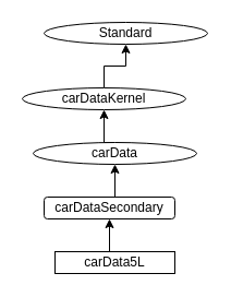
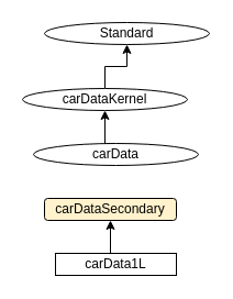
  <mxCell id="0" />
  <mxCell id="1" parent="0" />
  <mxCell id="2" value="Standard" style="ellipse;whiteSpace=wrap;html=1;" vertex="1" parent="1"><mxGeometry x="40" y="20" width="150" height="20" as="geometry" /></mxCell>
  <mxCell id="3" style="edgeStyle=orthogonalEdgeStyle;rounded=0;orthogonalLoop=1;jettySize=auto;html=1;exitX=0.5;exitY=0;exitDx=0;exitDy=0;entryX=0.5;entryY=1;entryDx=0;entryDy=0;" edge="1" parent="1" source="4" target="2"><mxGeometry relative="1" as="geometry" /></mxCell>
  <mxCell id="4" value="carDataKernel" style="ellipse;whiteSpace=wrap;html=1;" vertex="1" parent="1"><mxGeometry x="20" y="80" width="150" height="20" as="geometry" /></mxCell>
  <mxCell id="5" style="edgeStyle=orthogonalEdgeStyle;rounded=0;orthogonalLoop=1;jettySize=auto;html=1;exitX=0.5;exitY=0;exitDx=0;exitDy=0;entryX=0.5;entryY=1;entryDx=0;entryDy=0;" edge="1" parent="1" source="6" target="4"><mxGeometry relative="1" as="geometry" /></mxCell>
  <mxCell id="6" value="carData" style="ellipse;whiteSpace=wrap;html=1;" vertex="1" parent="1"><mxGeometry x="30" y="130" width="150" height="20" as="geometry" /></mxCell>
- <mxCell id="7" style="edgeStyle=orthogonalEdgeStyle;rounded=0;orthogonalLoop=1;jettySize=auto;html=1;exitX=0.5;exitY=0;exitDx=0;exitDy=0;entryX=0.5;entryY=1;entryDx=0;entryDy=0;" edge="1" parent="1" source="8" target="6"><mxGeometry relative="1" as="geometry" /></mxCell>
- <mxCell id="8" value="carDataSecondary" style="rounded=1;whiteSpace=wrap;html=1;" vertex="1" parent="1"><mxGeometry x="40" y="180" width="120" height="20" as="geometry" /></mxCell>
+ <mxCell id="8" value="carDataSecondary" style="rounded=1;whiteSpace=wrap;html=1;fillColor=#fff2cc;" vertex="1" parent="1"><mxGeometry x="40" y="180" width="120" height="20" as="geometry" /></mxCell>
  <mxCell id="9" style="edgeStyle=orthogonalEdgeStyle;rounded=0;orthogonalLoop=1;jettySize=auto;html=1;exitX=0.5;exitY=0;exitDx=0;exitDy=0;entryX=0.5;entryY=1;entryDx=0;entryDy=0;" edge="1" parent="1" source="10" target="8"><mxGeometry relative="1" as="geometry" /></mxCell>
- <mxCell id="10" value="carData5L" style="rounded=0;whiteSpace=wrap;html=1;" vertex="1" parent="1"><mxGeometry x="50" y="230" width="110" height="20" as="geometry" /></mxCell>
+ <mxCell id="10" value="carData1L" style="rounded=0;whiteSpace=wrap;html=1;" vertex="1" parent="1"><mxGeometry x="50" y="230" width="110" height="20" as="geometry" /></mxCell>
